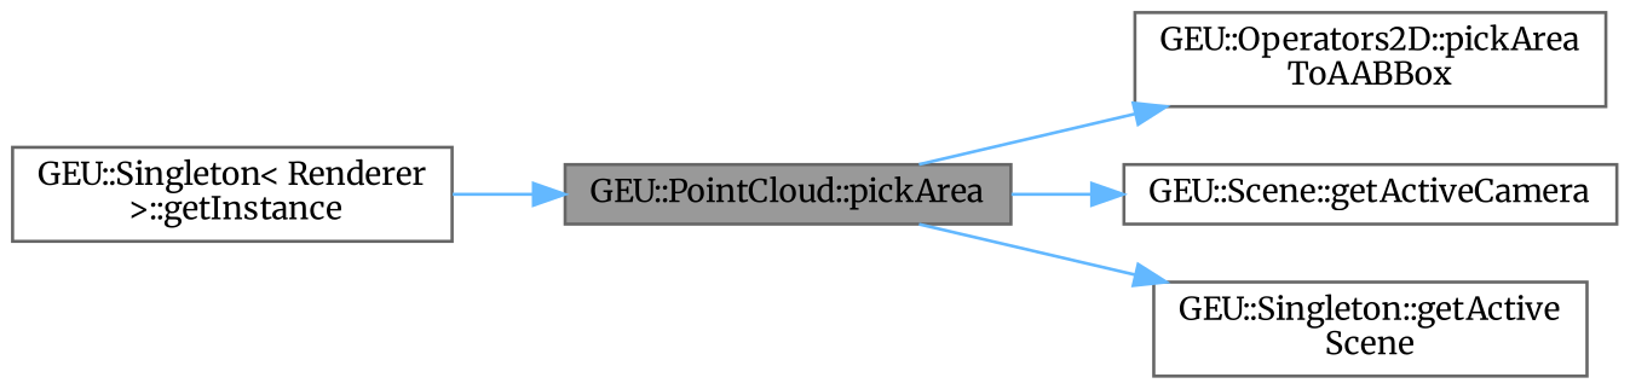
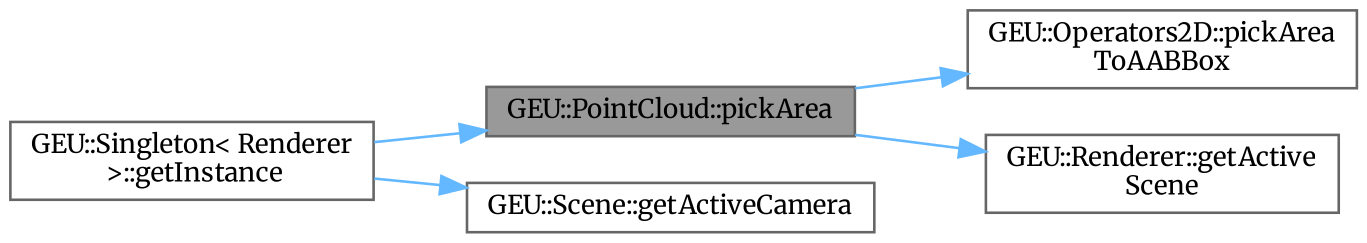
  digraph {
    fontname=Merriweather
    rankdir=LR
    node [color=grey40 fillcolor=white fontname=Merriweather fontsize=10 shape=box style=filled]
    edge [color=steelblue1 fontname=Merriweather fontsize=10 labelfontname=Helvetica labelfontsize=10 style=solid]
    n1 [color=gray40 fillcolor=grey60 fontcolor=black height=0.2 label="GEU::PointCloud::pickArea" width=0.4]
    n2 [height=0.2 label="GEU::Operators2D::pickArea\lToAABBox" width=0.4]
    n3 [height=0.2 label="GEU::Scene::getActiveCamera" width=0.4]
-   n4 [height=0.2 label="GEU::Singleton::getActive\lScene" width=0.4]
+   n4 [height=0.2 label="GEU::Renderer::getActive\lScene" width=0.4]
    n5 [height=0.2 label="GEU::Singleton\< Renderer\l \>::getInstance" width=0.4]
    n1 -> n2
-   n1 -> n3
+   n5 -> n3
    n1 -> n4
    n5 -> n1
  }
